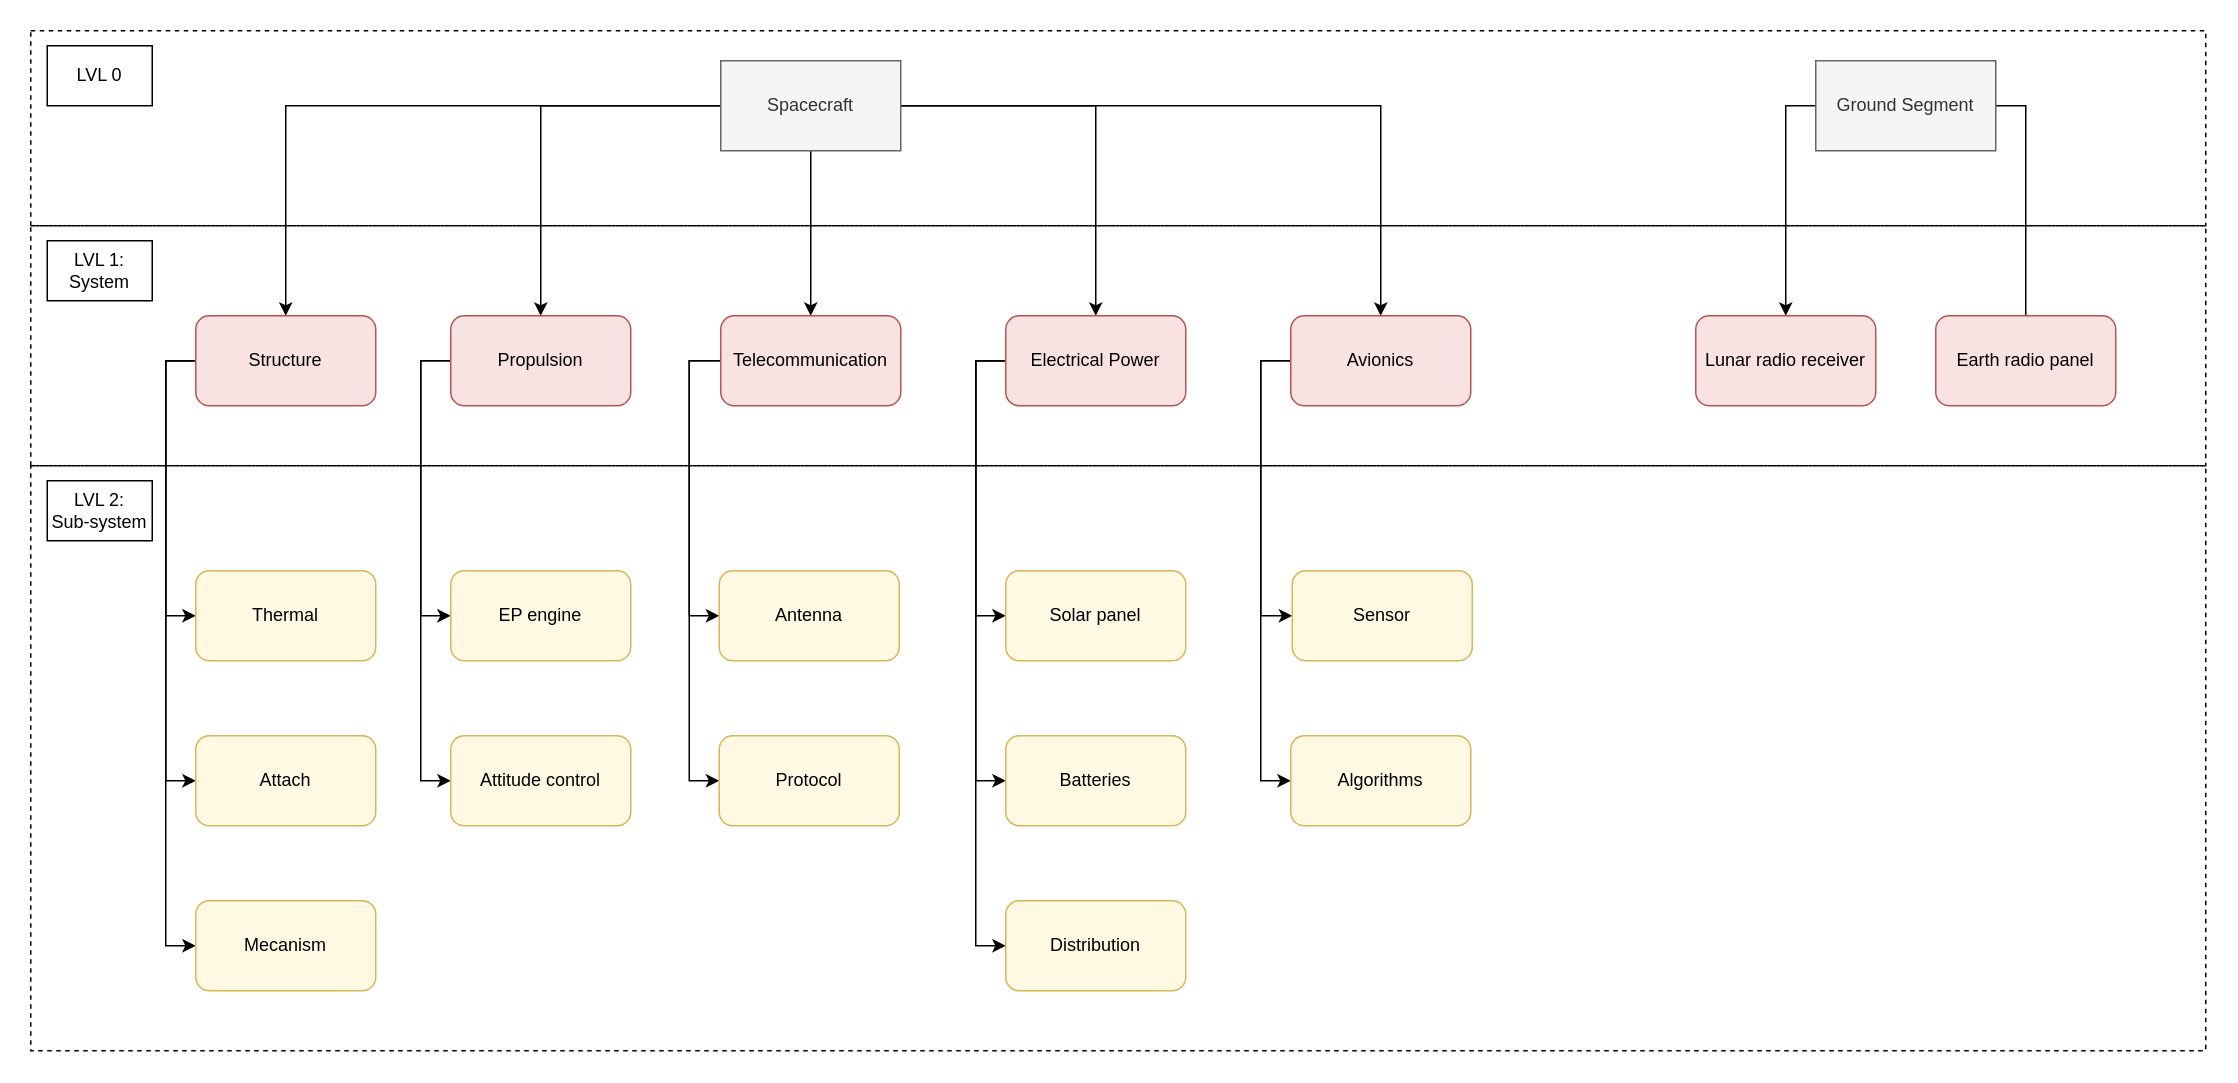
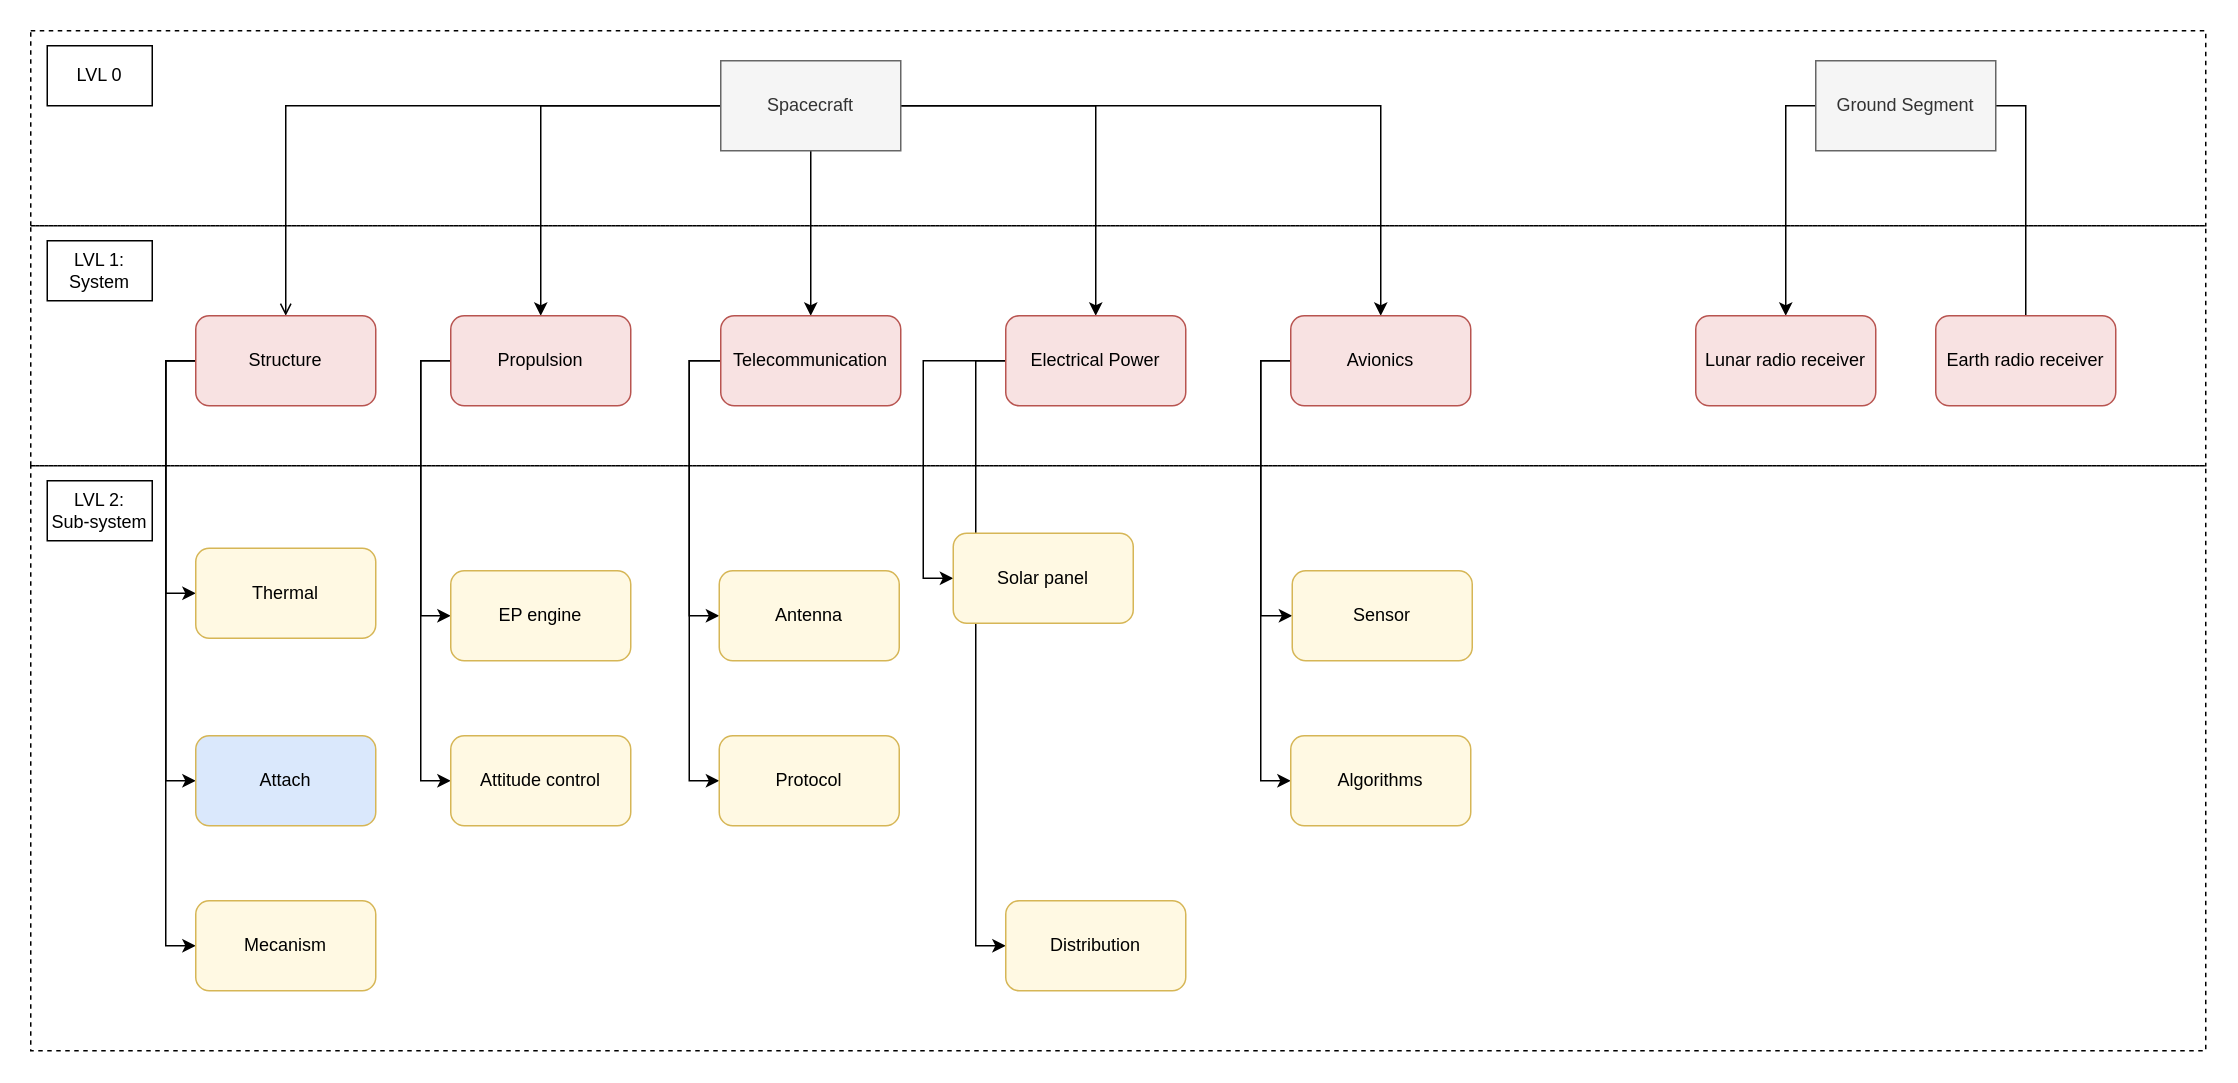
  <mxCell id="0" />
  <mxCell id="1" parent="0" />
  <mxCell id="2" value="" style="rounded=0;whiteSpace=wrap;html=1;fillColor=none;dashed=1;" vertex="1" parent="1"><mxGeometry x="20" y="150" width="1450" height="160" as="geometry" /></mxCell>
  <mxCell id="3" value="" style="rounded=0;whiteSpace=wrap;html=1;fillColor=none;dashed=1;" vertex="1" parent="1"><mxGeometry x="20" y="20" width="1450" height="130" as="geometry" /></mxCell>
  <mxCell id="4" value="" style="edgeStyle=orthogonalEdgeStyle;rounded=0;orthogonalLoop=1;jettySize=auto;html=1;" edge="1" parent="1" source="9" target="12"><mxGeometry relative="1" as="geometry" /></mxCell>
  <mxCell id="5" style="edgeStyle=orthogonalEdgeStyle;rounded=0;orthogonalLoop=1;jettySize=auto;html=1;exitX=0;exitY=0.5;exitDx=0;exitDy=0;entryX=0.5;entryY=0;entryDx=0;entryDy=0;" edge="1" parent="1" source="9" target="20"><mxGeometry relative="1" as="geometry" /></mxCell>
  <mxCell id="6" style="edgeStyle=orthogonalEdgeStyle;rounded=0;orthogonalLoop=1;jettySize=auto;html=1;exitX=1;exitY=0.5;exitDx=0;exitDy=0;entryX=0.5;entryY=0;entryDx=0;entryDy=0;" edge="1" parent="1" source="9" target="24"><mxGeometry relative="1" as="geometry" /></mxCell>
- <mxCell id="7" style="edgeStyle=orthogonalEdgeStyle;rounded=0;orthogonalLoop=1;jettySize=auto;html=1;exitX=0;exitY=0.5;exitDx=0;exitDy=0;" edge="1" parent="1" source="9" target="28"><mxGeometry relative="1" as="geometry" /></mxCell>
+ <mxCell id="7" style="edgeStyle=orthogonalEdgeStyle;rounded=0;orthogonalLoop=1;jettySize=auto;html=1;exitX=0;exitY=0.5;exitDx=0;exitDy=0;endArrow=open;" edge="1" parent="1" source="9" target="28"><mxGeometry relative="1" as="geometry" /></mxCell>
  <mxCell id="8" style="edgeStyle=orthogonalEdgeStyle;rounded=0;orthogonalLoop=1;jettySize=auto;html=1;exitX=1;exitY=0.5;exitDx=0;exitDy=0;entryX=0.5;entryY=0;entryDx=0;entryDy=0;" edge="1" parent="1" source="9" target="31"><mxGeometry relative="1" as="geometry" /></mxCell>
  <mxCell id="9" value="Spacecraft" style="rounded=0;whiteSpace=wrap;html=1;fillColor=#f5f5f5;strokeColor=#666666;fontColor=#333333;" vertex="1" parent="1"><mxGeometry y="40" width="120" height="60" as="geometry" x="480" /></mxCell>
  <mxCell id="10" style="edgeStyle=orthogonalEdgeStyle;rounded=0;orthogonalLoop=1;jettySize=auto;html=1;exitX=0;exitY=0.5;exitDx=0;exitDy=0;entryX=0;entryY=0.5;entryDx=0;entryDy=0;" edge="1" parent="1" source="12" target="37"><mxGeometry relative="1" as="geometry" /></mxCell>
  <mxCell id="11" style="edgeStyle=orthogonalEdgeStyle;rounded=0;orthogonalLoop=1;jettySize=auto;html=1;exitX=0;exitY=0.5;exitDx=0;exitDy=0;entryX=0;entryY=0.5;entryDx=0;entryDy=0;" edge="1" parent="1" source="12" target="38"><mxGeometry relative="1" as="geometry" /></mxCell>
  <mxCell id="12" value="Telecommunication" style="rounded=1;whiteSpace=wrap;html=1;fillColor=#F8E2E2;strokeColor=#b85450;" vertex="1" parent="1"><mxGeometry y="210" width="120" height="60" as="geometry" x="480" /></mxCell>
  <mxCell id="13" style="edgeStyle=orthogonalEdgeStyle;rounded=0;orthogonalLoop=1;jettySize=auto;html=1;exitX=0;exitY=0.5;exitDx=0;exitDy=0;entryX=0.5;entryY=0;entryDx=0;entryDy=0;" edge="1" parent="1" source="15" target="16"><mxGeometry relative="1" as="geometry" /></mxCell>
  <mxCell id="14" style="edgeStyle=orthogonalEdgeStyle;rounded=0;orthogonalLoop=1;jettySize=auto;html=1;exitX=1;exitY=0.5;exitDx=0;exitDy=0;endArrow=none;" edge="1" parent="1" source="15" target="17"><mxGeometry relative="1" as="geometry" /></mxCell>
  <mxCell id="15" value="Ground Segment" style="rounded=0;whiteSpace=wrap;html=1;fillColor=#f5f5f5;strokeColor=#666666;fontColor=#333333;" vertex="1" parent="1"><mxGeometry x="1210" y="40" width="120" height="60" as="geometry" /></mxCell>
  <mxCell id="16" value="Lunar radio receiver" style="rounded=1;whiteSpace=wrap;html=1;fillColor=#F8E2E2;strokeColor=#b85450;" vertex="1" parent="1"><mxGeometry x="1130" y="210" width="120" height="60" as="geometry" /></mxCell>
- <mxCell id="17" value="Earth radio panel" style="rounded=1;whiteSpace=wrap;html=1;fillColor=#F8E2E2;strokeColor=#b85450;" vertex="1" parent="1"><mxGeometry x="1290" y="210" width="120" height="60" as="geometry" /></mxCell>
+ <mxCell id="17" value="Earth radio receiver" style="rounded=1;whiteSpace=wrap;html=1;fillColor=#F8E2E2;strokeColor=#b85450;" vertex="1" parent="1"><mxGeometry x="1290" y="210" width="120" height="60" as="geometry" /></mxCell>
  <mxCell id="18" style="edgeStyle=orthogonalEdgeStyle;rounded=0;orthogonalLoop=1;jettySize=auto;html=1;exitX=0;exitY=0.5;exitDx=0;exitDy=0;entryX=0;entryY=0.5;entryDx=0;entryDy=0;" edge="1" parent="1" source="20" target="35"><mxGeometry relative="1" as="geometry" /></mxCell>
  <mxCell id="19" style="edgeStyle=orthogonalEdgeStyle;rounded=0;orthogonalLoop=1;jettySize=auto;html=1;exitX=0;exitY=0.5;exitDx=0;exitDy=0;entryX=0;entryY=0.5;entryDx=0;entryDy=0;" edge="1" parent="1" source="20" target="36"><mxGeometry relative="1" as="geometry" /></mxCell>
  <mxCell id="20" value="Propulsion" style="rounded=1;whiteSpace=wrap;html=1;fillColor=#F8E2E2;strokeColor=#b85450;" vertex="1" parent="1"><mxGeometry x="300" y="210" width="120" height="60" as="geometry" /></mxCell>
  <mxCell id="21" style="edgeStyle=orthogonalEdgeStyle;rounded=0;orthogonalLoop=1;jettySize=auto;html=1;exitX=0;exitY=0.5;exitDx=0;exitDy=0;entryX=0;entryY=0.5;entryDx=0;entryDy=0;" edge="1" parent="1" source="24" target="39"><mxGeometry relative="1" as="geometry" /></mxCell>
- <mxCell id="22" style="edgeStyle=orthogonalEdgeStyle;rounded=0;orthogonalLoop=1;jettySize=auto;html=1;exitX=0;exitY=0.5;exitDx=0;exitDy=0;entryX=0;entryY=0.5;entryDx=0;entryDy=0;" edge="1" parent="1" source="24" target="40"><mxGeometry relative="1" as="geometry" /></mxCell>
  <mxCell id="23" style="edgeStyle=orthogonalEdgeStyle;rounded=0;orthogonalLoop=1;jettySize=auto;html=1;exitX=0;exitY=0.5;exitDx=0;exitDy=0;entryX=0;entryY=0.5;entryDx=0;entryDy=0;" edge="1" parent="1" source="24" target="41"><mxGeometry relative="1" as="geometry" /></mxCell>
  <mxCell id="24" value="Electrical Power" style="rounded=1;whiteSpace=wrap;html=1;fillColor=#F8E2E2;strokeColor=#b85450;" vertex="1" parent="1"><mxGeometry x="670" y="210" width="120" height="60" as="geometry" /></mxCell>
  <mxCell id="25" style="edgeStyle=orthogonalEdgeStyle;rounded=0;orthogonalLoop=1;jettySize=auto;html=1;exitX=0;exitY=0.5;exitDx=0;exitDy=0;entryX=0;entryY=0.5;entryDx=0;entryDy=0;" edge="1" parent="1" source="28" target="32"><mxGeometry relative="1" as="geometry" /></mxCell>
  <mxCell id="26" style="edgeStyle=orthogonalEdgeStyle;rounded=0;orthogonalLoop=1;jettySize=auto;html=1;exitX=0;exitY=0.5;exitDx=0;exitDy=0;entryX=0;entryY=0.5;entryDx=0;entryDy=0;" edge="1" parent="1" source="28" target="33"><mxGeometry relative="1" as="geometry" /></mxCell>
  <mxCell id="27" style="edgeStyle=orthogonalEdgeStyle;rounded=0;orthogonalLoop=1;jettySize=auto;html=1;exitX=0;exitY=0.5;exitDx=0;exitDy=0;entryX=0;entryY=0.5;entryDx=0;entryDy=0;" edge="1" parent="1" source="28" target="34"><mxGeometry relative="1" as="geometry" /></mxCell>
  <mxCell id="28" value="Structure" style="rounded=1;whiteSpace=wrap;html=1;fillColor=#F8E2E2;strokeColor=#b85450;" vertex="1" parent="1"><mxGeometry x="130" y="210" width="120" height="60" as="geometry" /></mxCell>
  <mxCell id="29" style="edgeStyle=orthogonalEdgeStyle;rounded=0;orthogonalLoop=1;jettySize=auto;html=1;exitX=0;exitY=0.5;exitDx=0;exitDy=0;entryX=0;entryY=0.5;entryDx=0;entryDy=0;" edge="1" parent="1" source="31" target="42"><mxGeometry relative="1" as="geometry" /></mxCell>
  <mxCell id="30" style="edgeStyle=orthogonalEdgeStyle;rounded=0;orthogonalLoop=1;jettySize=auto;html=1;exitX=0;exitY=0.5;exitDx=0;exitDy=0;entryX=0;entryY=0.5;entryDx=0;entryDy=0;" edge="1" parent="1" source="31" target="43"><mxGeometry relative="1" as="geometry" /></mxCell>
  <mxCell id="31" value="Avionics" style="rounded=1;whiteSpace=wrap;html=1;fillColor=#F8E2E2;strokeColor=#b85450;" vertex="1" parent="1"><mxGeometry x="860" y="210" width="120" height="60" as="geometry" /></mxCell>
- <mxCell id="32" value="Thermal" style="rounded=1;whiteSpace=wrap;html=1;fillColor=#FFF9E3;strokeColor=#d6b656;" vertex="1" parent="1"><mxGeometry x="130" y="380" width="120" height="60" as="geometry" /></mxCell>
- <mxCell id="33" value="Attach" style="rounded=1;whiteSpace=wrap;html=1;fillColor=#FFF9E3;strokeColor=#d6b656;" vertex="1" parent="1"><mxGeometry x="130" y="490" width="120" height="60" as="geometry" /></mxCell>
+ <mxCell id="32" value="Thermal" style="rounded=1;whiteSpace=wrap;html=1;fillColor=#FFF9E3;strokeColor=#d6b656;" vertex="1" parent="1"><mxGeometry x="130" y="365" width="120" height="60" as="geometry" /></mxCell>
+ <mxCell id="33" value="Attach" style="rounded=1;whiteSpace=wrap;html=1;fillColor=#dae8fc;strokeColor=#d6b656;" vertex="1" parent="1"><mxGeometry x="130" y="490" width="120" height="60" as="geometry" /></mxCell>
  <mxCell id="34" value="Mecanism" style="rounded=1;whiteSpace=wrap;html=1;fillColor=#FFF9E3;strokeColor=#d6b656;" vertex="1" parent="1"><mxGeometry x="130" y="600" width="120" height="60" as="geometry" /></mxCell>
  <mxCell id="35" value="EP engine" style="rounded=1;whiteSpace=wrap;html=1;fillColor=#FFF9E3;strokeColor=#d6b656;" vertex="1" parent="1"><mxGeometry x="300" y="380" width="120" height="60" as="geometry" /></mxCell>
  <mxCell id="36" value="Attitude control" style="rounded=1;whiteSpace=wrap;html=1;fillColor=#FFF9E3;strokeColor=#d6b656;" vertex="1" parent="1"><mxGeometry x="300" y="490" width="120" height="60" as="geometry" /></mxCell>
  <mxCell id="37" value="Antenna" style="rounded=1;whiteSpace=wrap;html=1;fillColor=#FFF9E3;strokeColor=#d6b656;" vertex="1" parent="1"><mxGeometry x="479" y="380" width="120" height="60" as="geometry" /></mxCell>
  <mxCell id="38" value="Protocol" style="rounded=1;whiteSpace=wrap;html=1;fillColor=#FFF9E3;strokeColor=#d6b656;" vertex="1" parent="1"><mxGeometry x="479" y="490" width="120" height="60" as="geometry" /></mxCell>
- <mxCell id="39" value="Solar panel" style="rounded=1;whiteSpace=wrap;html=1;fillColor=#FFF9E3;strokeColor=#d6b656;" vertex="1" parent="1"><mxGeometry x="670" y="380" width="120" height="60" as="geometry" /></mxCell>
- <mxCell id="40" value="Batteries" style="rounded=1;whiteSpace=wrap;html=1;fillColor=#FFF9E3;strokeColor=#d6b656;" vertex="1" parent="1"><mxGeometry x="670" y="490" width="120" height="60" as="geometry" /></mxCell>
+ <mxCell id="39" value="Solar panel" style="rounded=1;whiteSpace=wrap;html=1;fillColor=#FFF9E3;strokeColor=#d6b656;" vertex="1" parent="1"><mxGeometry x="635" y="355" width="120" height="60" as="geometry" /></mxCell>
  <mxCell id="41" value="Distribution" style="rounded=1;whiteSpace=wrap;html=1;fillColor=#FFF9E3;strokeColor=#d6b656;" vertex="1" parent="1"><mxGeometry x="670" y="600" width="120" height="60" as="geometry" /></mxCell>
  <mxCell id="42" value="Sensor" style="rounded=1;whiteSpace=wrap;html=1;fillColor=#FFF9E3;strokeColor=#d6b656;" vertex="1" parent="1"><mxGeometry x="861" y="380" width="120" height="60" as="geometry" /></mxCell>
  <mxCell id="43" value="Algorithms" style="rounded=1;whiteSpace=wrap;html=1;fillColor=#FFF9E3;strokeColor=#d6b656;" vertex="1" parent="1"><mxGeometry x="860" y="490" width="120" height="60" as="geometry" /></mxCell>
  <mxCell id="44" value="" style="rounded=0;whiteSpace=wrap;html=1;fillColor=none;dashed=1;" vertex="1" parent="1"><mxGeometry x="20" y="310" width="1450" height="390" as="geometry" /></mxCell>
  <mxCell id="45" value="LVL 1:&lt;br&gt;System" style="rounded=0;whiteSpace=wrap;html=1;fillColor=none;" vertex="1" parent="1"><mxGeometry x="31" y="160" width="70" height="40" as="geometry" /></mxCell>
  <mxCell id="46" value="LVL 0" style="rounded=0;whiteSpace=wrap;html=1;fillColor=none;" vertex="1" parent="1"><mxGeometry x="31" y="30" width="70" height="40" as="geometry" /></mxCell>
  <mxCell id="47" value="LVL 2:&lt;br&gt;Sub-system" style="rounded=0;whiteSpace=wrap;html=1;fillColor=none;" vertex="1" parent="1"><mxGeometry x="31" y="320" width="70" height="40" as="geometry" /></mxCell>
